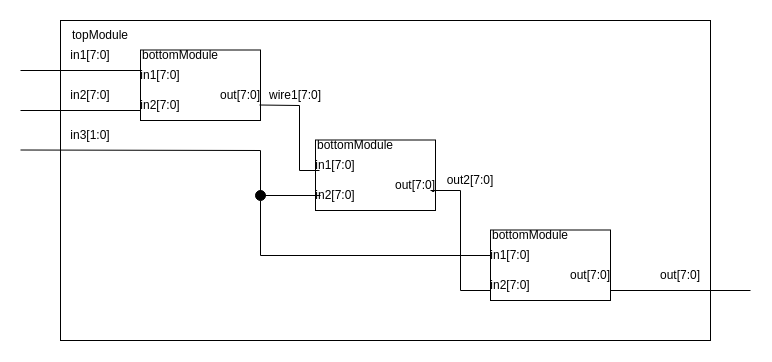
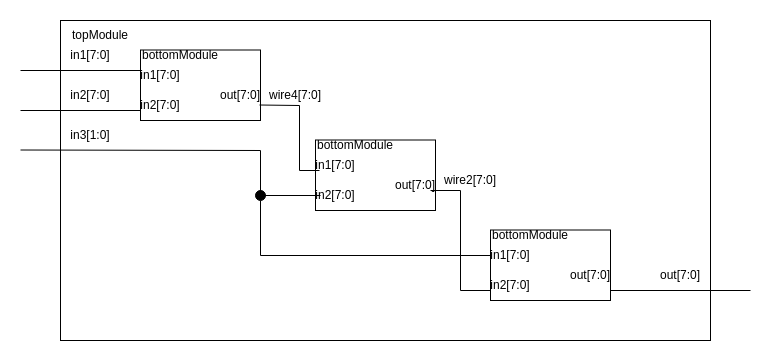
  <mxCell id="0" />
  <mxCell id="1" parent="0" />
  <mxCell id="2" value="" style="rounded=0;whiteSpace=wrap;html=1;fillColor=none;" vertex="1" parent="1"><mxGeometry x="60" y="20" width="650" height="320" as="geometry" /></mxCell>
  <mxCell id="3" value="topModule" style="text;html=1;strokeColor=none;fillColor=none;align=center;verticalAlign=middle;whiteSpace=wrap;rounded=0;" vertex="1" parent="1"><mxGeometry x="70" y="20" width="60" height="30" as="geometry" /></mxCell>
  <mxCell id="4" value="" style="endArrow=none;html=1;rounded=0;" edge="1" parent="1"><mxGeometry width="50" height="50" relative="1" as="geometry"><mxPoint x="20" y="70" as="sourcePoint" /><mxPoint x="140" y="70" as="targetPoint" /></mxGeometry></mxCell>
  <mxCell id="5" value="in1[7:0]" style="text;html=1;strokeColor=none;fillColor=none;align=center;verticalAlign=middle;whiteSpace=wrap;rounded=0;" vertex="1" parent="1"><mxGeometry x="60" y="40" width="60" height="30" as="geometry" /></mxCell>
  <mxCell id="6" value="in2[7:0]" style="text;html=1;strokeColor=none;fillColor=none;align=center;verticalAlign=middle;whiteSpace=wrap;rounded=0;" vertex="1" parent="1"><mxGeometry x="60" y="80" width="60" height="30" as="geometry" /></mxCell>
  <mxCell id="7" value="" style="endArrow=none;html=1;rounded=0;" edge="1" parent="1"><mxGeometry width="50" height="50" relative="1" as="geometry"><mxPoint x="20" y="110" as="sourcePoint" /><mxPoint x="140" y="110" as="targetPoint" /></mxGeometry></mxCell>
  <mxCell id="8" value="&lt;div&gt;in3[1:0]&lt;/div&gt;" style="text;html=1;strokeColor=none;fillColor=none;align=center;verticalAlign=middle;whiteSpace=wrap;rounded=0;" vertex="1" parent="1"><mxGeometry x="60" y="119.5" width="60" height="30" as="geometry" /></mxCell>
  <mxCell id="9" value="" style="endArrow=none;html=1;rounded=0;" edge="1" parent="1"><mxGeometry width="50" height="50" relative="1" as="geometry"><mxPoint x="20" y="149.5" as="sourcePoint" /><mxPoint x="320" y="195" as="targetPoint" /><Array as="points"><mxPoint x="260" y="150" /><mxPoint x="260" y="195" /></Array></mxGeometry></mxCell>
  <mxCell id="10" value="&lt;div&gt;out[7:0]&lt;/div&gt;" style="text;html=1;strokeColor=none;fillColor=none;align=center;verticalAlign=middle;whiteSpace=wrap;rounded=0;" vertex="1" parent="1"><mxGeometry x="650" y="260" width="60" height="30" as="geometry" /></mxCell>
  <mxCell id="11" value="" style="endArrow=none;html=1;rounded=0;exitX=0;exitY=1;exitDx=0;exitDy=0;" edge="1" parent="1" source="10"><mxGeometry width="50" height="50" relative="1" as="geometry"><mxPoint x="680" y="290" as="sourcePoint" /><mxPoint x="750" y="290" as="targetPoint" /></mxGeometry></mxCell>
  <mxCell id="12" value="" style="rounded=0;whiteSpace=wrap;html=1;fillColor=none;" vertex="1" parent="1"><mxGeometry x="140" y="49.5" width="120" height="70.5" as="geometry" /></mxCell>
  <mxCell id="13" value="bottomModule" style="text;html=1;strokeColor=none;fillColor=none;align=center;verticalAlign=middle;whiteSpace=wrap;rounded=0;" vertex="1" parent="1"><mxGeometry x="150" y="40" width="60" height="30" as="geometry" /></mxCell>
  <mxCell id="14" value="in1[7:0]" style="text;html=1;strokeColor=none;fillColor=none;align=center;verticalAlign=middle;whiteSpace=wrap;rounded=0;" vertex="1" parent="1"><mxGeometry x="130" y="60" width="60" height="30" as="geometry" /></mxCell>
  <mxCell id="15" value="in2[7:0]" style="text;html=1;strokeColor=none;fillColor=none;align=center;verticalAlign=middle;whiteSpace=wrap;rounded=0;" vertex="1" parent="1"><mxGeometry x="130" y="90" width="60" height="30" as="geometry" /></mxCell>
  <mxCell id="16" value="&lt;div&gt;out[7:0]&lt;/div&gt;" style="text;html=1;strokeColor=none;fillColor=none;align=center;verticalAlign=middle;whiteSpace=wrap;rounded=0;" vertex="1" parent="1"><mxGeometry x="210" y="80" width="60" height="30" as="geometry" /></mxCell>
  <mxCell id="17" value="" style="rounded=0;whiteSpace=wrap;html=1;fillColor=none;" vertex="1" parent="1"><mxGeometry x="315" y="139.5" width="120" height="70.5" as="geometry" /></mxCell>
  <mxCell id="18" value="bottomModule" style="text;html=1;strokeColor=none;fillColor=none;align=center;verticalAlign=middle;whiteSpace=wrap;rounded=0;" vertex="1" parent="1"><mxGeometry x="325" y="130" width="60" height="30" as="geometry" /></mxCell>
  <mxCell id="19" value="in1[7:0]" style="text;html=1;strokeColor=none;fillColor=none;align=center;verticalAlign=middle;whiteSpace=wrap;rounded=0;" vertex="1" parent="1"><mxGeometry x="305" y="150" width="60" height="30" as="geometry" /></mxCell>
  <mxCell id="20" value="in2[7:0]" style="text;html=1;strokeColor=none;fillColor=none;align=center;verticalAlign=middle;whiteSpace=wrap;rounded=0;" vertex="1" parent="1"><mxGeometry x="305" y="180" width="60" height="30" as="geometry" /></mxCell>
  <mxCell id="21" value="&lt;div&gt;out[7:0]&lt;/div&gt;" style="text;html=1;strokeColor=none;fillColor=none;align=center;verticalAlign=middle;whiteSpace=wrap;rounded=0;" vertex="1" parent="1"><mxGeometry x="385" y="170" width="60" height="30" as="geometry" /></mxCell>
  <mxCell id="22" value="" style="rounded=0;whiteSpace=wrap;html=1;fillColor=none;" vertex="1" parent="1"><mxGeometry x="490" y="229.5" width="120" height="70.5" as="geometry" /></mxCell>
  <mxCell id="23" value="bottomModule" style="text;html=1;strokeColor=none;fillColor=none;align=center;verticalAlign=middle;whiteSpace=wrap;rounded=0;" vertex="1" parent="1"><mxGeometry x="500" y="220" width="60" height="30" as="geometry" /></mxCell>
  <mxCell id="24" value="in1[7:0]" style="text;html=1;strokeColor=none;fillColor=none;align=center;verticalAlign=middle;whiteSpace=wrap;rounded=0;" vertex="1" parent="1"><mxGeometry x="480" y="240" width="60" height="30" as="geometry" /></mxCell>
  <mxCell id="25" value="in2[7:0]" style="text;html=1;strokeColor=none;fillColor=none;align=center;verticalAlign=middle;whiteSpace=wrap;rounded=0;" vertex="1" parent="1"><mxGeometry x="480" y="270" width="60" height="30" as="geometry" /></mxCell>
  <mxCell id="26" value="&lt;div&gt;out[7:0]&lt;/div&gt;" style="text;html=1;strokeColor=none;fillColor=none;align=center;verticalAlign=middle;whiteSpace=wrap;rounded=0;" vertex="1" parent="1"><mxGeometry x="560" y="260" width="60" height="30" as="geometry" /></mxCell>
  <mxCell id="27" value="" style="endArrow=none;html=1;rounded=0;" edge="1" parent="1"><mxGeometry width="50" height="50" relative="1" as="geometry"><mxPoint x="259" y="104.5" as="sourcePoint" /><mxPoint x="319" y="170" as="targetPoint" /><Array as="points"><mxPoint x="299" y="105" /><mxPoint x="299" y="170" /></Array></mxGeometry></mxCell>
- <mxCell id="28" value="wire1[7:0]" style="text;html=1;strokeColor=none;fillColor=none;align=center;verticalAlign=middle;whiteSpace=wrap;rounded=0;" vertex="1" parent="1"><mxGeometry x="265" y="80" width="60" height="30" as="geometry" /></mxCell>
+ <mxCell id="28" value="wire4[7:0]" style="text;html=1;strokeColor=none;fillColor=none;align=center;verticalAlign=middle;whiteSpace=wrap;rounded=0;" vertex="1" parent="1"><mxGeometry x="265" y="80" width="60" height="30" as="geometry" /></mxCell>
  <mxCell id="29" value="" style="endArrow=none;html=1;rounded=0;" edge="1" parent="1"><mxGeometry width="50" height="50" relative="1" as="geometry"><mxPoint x="490" y="290" as="sourcePoint" /><mxPoint x="430" y="190" as="targetPoint" /><Array as="points"><mxPoint x="460" y="290" /><mxPoint x="460" y="190" /></Array></mxGeometry></mxCell>
- <mxCell id="30" value="out2[7:0]" style="text;html=1;strokeColor=none;fillColor=none;align=center;verticalAlign=middle;whiteSpace=wrap;rounded=0;" vertex="1" parent="1"><mxGeometry x="440" y="165" width="60" height="30" as="geometry" /></mxCell>
+ <mxCell id="30" value="wire2[7:0]" style="text;html=1;strokeColor=none;fillColor=none;align=center;verticalAlign=middle;whiteSpace=wrap;rounded=0;" vertex="1" parent="1"><mxGeometry x="440" y="165" width="60" height="30" as="geometry" /></mxCell>
  <mxCell id="31" value="" style="endArrow=none;html=1;rounded=0;startArrow=none;" edge="1" parent="1" source="32"><mxGeometry width="50" height="50" relative="1" as="geometry"><mxPoint x="260" y="190" as="sourcePoint" /><mxPoint x="490" y="255" as="targetPoint" /><Array as="points"><mxPoint x="260" y="255" /></Array></mxGeometry></mxCell>
  <mxCell id="32" value="" style="ellipse;whiteSpace=wrap;html=1;aspect=fixed;fillColor=#000000;" vertex="1" parent="1"><mxGeometry x="255" y="190" width="10" height="10" as="geometry" /></mxCell>
  <mxCell id="33" value="" style="endArrow=none;html=1;rounded=0;" edge="1" parent="1" target="32"><mxGeometry width="50" height="50" relative="1" as="geometry"><mxPoint x="260" y="190" as="sourcePoint" /><mxPoint x="490" y="255" as="targetPoint" /><Array as="points" /></mxGeometry></mxCell>
  <mxCell id="34" value="" style="endArrow=none;html=1;rounded=0;exitX=0.833;exitY=1;exitDx=0;exitDy=0;exitPerimeter=0;" edge="1" parent="1" source="26"><mxGeometry width="50" height="50" relative="1" as="geometry"><mxPoint x="320" y="260" as="sourcePoint" /><mxPoint x="660" y="290" as="targetPoint" /></mxGeometry></mxCell>
